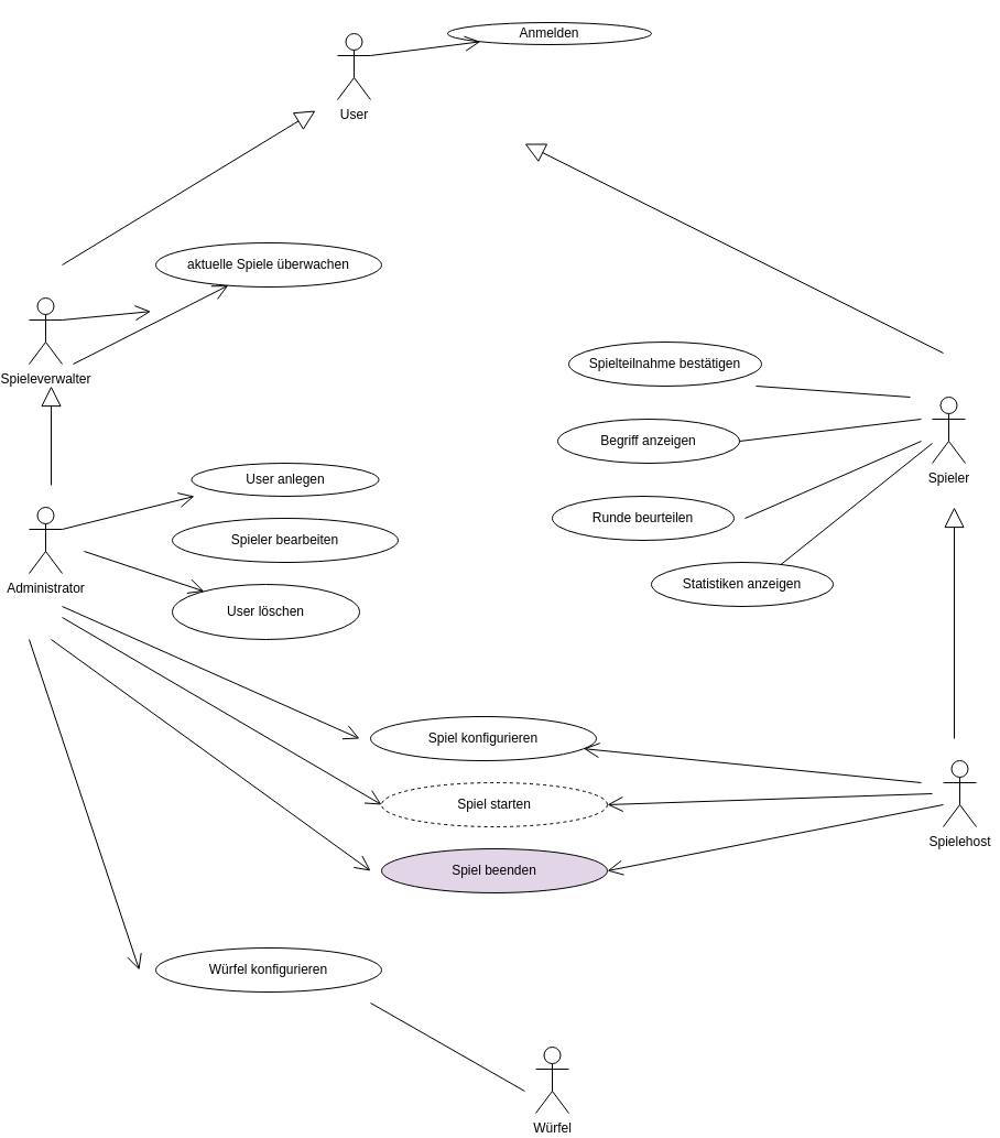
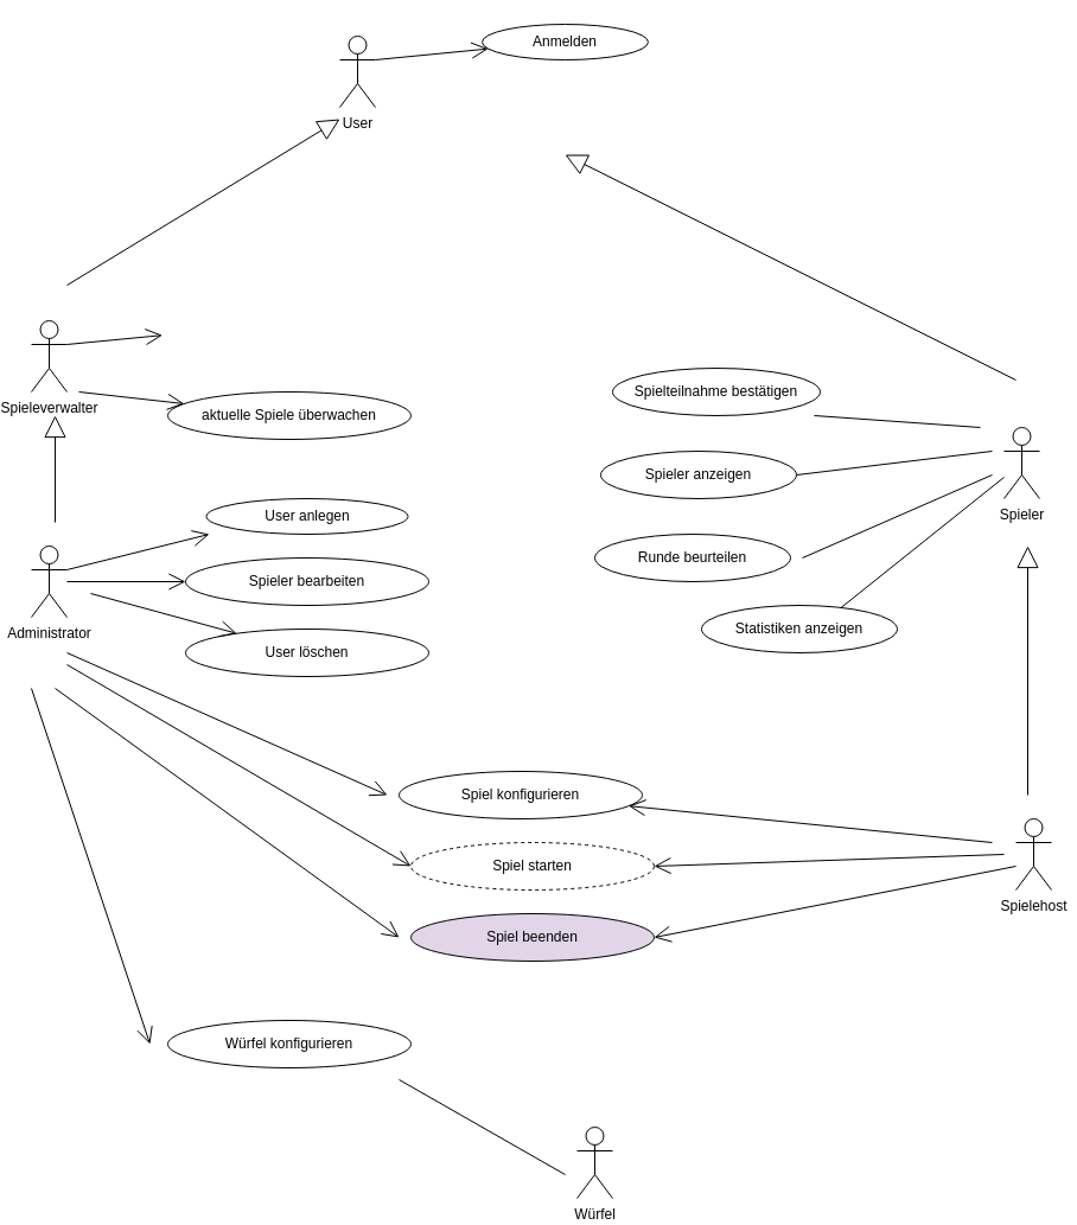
  <mxCell id="0" />
  <mxCell id="1" parent="0" />
  <mxCell id="2" value="" style="endArrow=none;endFill=0;endSize=12;html=1;" edge="1" parent="1" source="36"><mxGeometry width="160" relative="1" as="geometry"><mxPoint x="30" y="214.5" as="sourcePoint" /><mxPoint x="680" y="530" as="targetPoint" /></mxGeometry></mxCell>
- <mxCell id="3" value="&lt;div&gt;User&lt;/div&gt;" style="shape=umlActor;verticalLabelPosition=bottom;verticalAlign=top;html=1;" vertex="1" parent="1"><mxGeometry x="300" y="30" width="30" height="60" as="geometry" /></mxCell>
- <mxCell id="4" value="&lt;div&gt;Anmelden&lt;/div&gt;" style="ellipse;whiteSpace=wrap;html=1;" vertex="1" parent="1"><mxGeometry x="400" y="20" width="185" height="20" as="geometry" /></mxCell>
+ <mxCell id="3" value="&lt;div&gt;User&lt;/div&gt;" style="shape=umlActor;verticalLabelPosition=bottom;verticalAlign=top;html=1;" vertex="1" parent="1"><mxGeometry x="280" y="30" width="30" height="60" as="geometry" /></mxCell>
+ <mxCell id="4" value="&lt;div&gt;Anmelden&lt;/div&gt;" style="ellipse;whiteSpace=wrap;html=1;" vertex="1" parent="1"><mxGeometry x="400" y="20" width="140" height="30" as="geometry" /></mxCell>
  <mxCell id="5" value="" style="endArrow=open;endFill=1;endSize=12;html=1;exitX=1;exitY=0.333;exitDx=0;exitDy=0;exitPerimeter=0;" edge="1" parent="1" source="3" target="4"><mxGeometry width="160" relative="1" as="geometry"><mxPoint x="390" y="30" as="sourcePoint" /><mxPoint x="490" y="-50" as="targetPoint" /></mxGeometry></mxCell>
  <mxCell id="6" value="Spieleverwalter" style="shape=umlActor;verticalLabelPosition=bottom;verticalAlign=top;html=1;" vertex="1" parent="1"><mxGeometry x="20" y="270" width="30" height="60" as="geometry" /></mxCell>
  <mxCell id="7" value="" style="endArrow=open;endFill=1;endSize=12;html=1;exitX=1;exitY=0.333;exitDx=0;exitDy=0;exitPerimeter=0;" edge="1" parent="1" source="6"><mxGeometry width="160" relative="1" as="geometry"><mxPoint x="110" y="270" as="sourcePoint" /><mxPoint x="130.471" y="282.212" as="targetPoint" /></mxGeometry></mxCell>
- <mxCell id="8" value="aktuelle Spiele überwachen" style="ellipse;whiteSpace=wrap;html=1;" vertex="1" parent="1"><mxGeometry x="135" y="220" width="205" height="40" as="geometry" /></mxCell>
+ <mxCell id="8" value="aktuelle Spiele überwachen" style="ellipse;whiteSpace=wrap;html=1;" vertex="1" parent="1"><mxGeometry x="135" y="330" width="205" height="40" as="geometry" /></mxCell>
  <mxCell id="9" value="" style="endArrow=open;endFill=1;endSize=12;html=1;" edge="1" parent="1" target="8"><mxGeometry width="160" relative="1" as="geometry"><mxPoint x="60" y="330" as="sourcePoint" /><mxPoint x="260" y="320" as="targetPoint" /></mxGeometry></mxCell>
  <mxCell id="10" value="Administrator" style="shape=umlActor;verticalLabelPosition=bottom;verticalAlign=top;html=1;" vertex="1" parent="1"><mxGeometry x="20" y="460" width="30" height="60" as="geometry" /></mxCell>
  <mxCell id="11" value="User anlegen" style="ellipse;whiteSpace=wrap;html=1;" vertex="1" parent="1"><mxGeometry x="167.5" y="420" width="170" height="30" as="geometry" /></mxCell>
  <mxCell id="12" value="Spieler bearbeiten" style="ellipse;whiteSpace=wrap;html=1;" vertex="1" parent="1"><mxGeometry x="150" y="470" width="205" height="40" as="geometry" /></mxCell>
  <mxCell id="13" value="" style="endArrow=open;endFill=1;endSize=12;html=1;exitX=1;exitY=0.333;exitDx=0;exitDy=0;exitPerimeter=0;" edge="1" parent="1" source="10"><mxGeometry width="160" relative="1" as="geometry"><mxPoint x="150" y="405" as="sourcePoint" /><mxPoint x="170" y="450" as="targetPoint" /></mxGeometry></mxCell>
- <mxCell id="15" value="User löschen" style="ellipse;whiteSpace=wrap;html=1;" vertex="1" parent="1"><mxGeometry x="150" y="530" width="170" height="50" as="geometry" /></mxCell>
+ <mxCell id="14" value="" style="endArrow=open;endFill=1;endSize=12;html=1;" edge="1" parent="1" source="10" target="12"><mxGeometry width="160" relative="1" as="geometry"><mxPoint x="150" y="419" as="sourcePoint" /><mxPoint x="320" y="405" as="targetPoint" /></mxGeometry></mxCell>
+ <mxCell id="15" value="User löschen" style="ellipse;whiteSpace=wrap;html=1;" vertex="1" parent="1"><mxGeometry x="150" y="530" width="205" height="40" as="geometry" /></mxCell>
  <mxCell id="16" value="" style="endArrow=open;endFill=1;endSize=12;html=1;" edge="1" parent="1" target="15"><mxGeometry width="160" relative="1" as="geometry"><mxPoint x="70" y="500" as="sourcePoint" /><mxPoint x="300" y="455" as="targetPoint" /></mxGeometry></mxCell>
  <mxCell id="17" value="" style="endArrow=block;endSize=16;endFill=0;html=1;" edge="1" parent="1"><mxGeometry width="160" relative="1" as="geometry"><mxPoint x="40" y="440" as="sourcePoint" /><mxPoint x="40" y="350" as="targetPoint" /></mxGeometry></mxCell>
  <mxCell id="18" value="" style="endArrow=block;endSize=16;endFill=0;html=1;" edge="1" parent="1"><mxGeometry width="160" relative="1" as="geometry"><mxPoint x="50" y="240" as="sourcePoint" /><mxPoint x="280" y="100" as="targetPoint" /></mxGeometry></mxCell>
  <mxCell id="19" value="&lt;div&gt;Spiel starten&lt;/div&gt;" style="ellipse;whiteSpace=wrap;html=1;dashed=1;" vertex="1" parent="1"><mxGeometry x="340" y="710" width="205" height="40" as="geometry" /></mxCell>
  <mxCell id="20" value="Spiel beenden" style="ellipse;whiteSpace=wrap;html=1;fillColor=#e1d5e7;" vertex="1" parent="1"><mxGeometry x="340" y="770" width="205" height="40" as="geometry" /></mxCell>
  <mxCell id="21" value="Spiel konfigurieren" style="ellipse;whiteSpace=wrap;html=1;" vertex="1" parent="1"><mxGeometry x="330" y="650" width="205" height="40" as="geometry" /></mxCell>
  <mxCell id="22" value="Spielehost" style="shape=umlActor;verticalLabelPosition=bottom;verticalAlign=top;html=1;" vertex="1" parent="1"><mxGeometry x="850" y="690" width="30" height="60" as="geometry" /></mxCell>
  <mxCell id="23" value="" style="endArrow=block;endSize=16;endFill=0;html=1;" edge="1" parent="1"><mxGeometry width="160" relative="1" as="geometry"><mxPoint x="850" y="320" as="sourcePoint" /><mxPoint x="470" y="130" as="targetPoint" /></mxGeometry></mxCell>
  <mxCell id="24" value="" style="endArrow=block;endSize=16;endFill=0;html=1;" edge="1" parent="1" source="36"><mxGeometry width="160" relative="1" as="geometry"><mxPoint x="870" y="670" as="sourcePoint" /><mxPoint x="870" y="360" as="targetPoint" /></mxGeometry></mxCell>
  <mxCell id="25" value="" style="endArrow=open;endFill=1;endSize=12;html=1;" edge="1" parent="1"><mxGeometry width="160" relative="1" as="geometry"><mxPoint x="50" y="550" as="sourcePoint" /><mxPoint x="320" y="670" as="targetPoint" /></mxGeometry></mxCell>
  <mxCell id="26" value="" style="endArrow=open;endFill=1;endSize=12;html=1;" edge="1" parent="1"><mxGeometry width="160" relative="1" as="geometry"><mxPoint x="40" y="580" as="sourcePoint" /><mxPoint x="330" y="790" as="targetPoint" /></mxGeometry></mxCell>
  <mxCell id="27" value="" style="endArrow=open;endFill=1;endSize=12;html=1;entryX=0;entryY=0.5;entryDx=0;entryDy=0;" edge="1" parent="1" target="19"><mxGeometry width="160" relative="1" as="geometry"><mxPoint x="50" y="560" as="sourcePoint" /><mxPoint x="263.147" y="703.694" as="targetPoint" /></mxGeometry></mxCell>
  <mxCell id="28" value="Statistiken anzeigen" style="ellipse;whiteSpace=wrap;html=1;" vertex="1" parent="1"><mxGeometry x="585" y="510" width="165" height="40" as="geometry" /></mxCell>
  <mxCell id="29" value="Würfel konfigurieren" style="ellipse;whiteSpace=wrap;html=1;" vertex="1" parent="1"><mxGeometry x="135" y="860" width="205" height="40" as="geometry" /></mxCell>
  <mxCell id="30" value="" style="endArrow=open;endFill=1;endSize=12;html=1;" edge="1" parent="1"><mxGeometry width="160" relative="1" as="geometry"><mxPoint x="20" y="580" as="sourcePoint" /><mxPoint x="120" y="880" as="targetPoint" /></mxGeometry></mxCell>
  <mxCell id="31" value="Würfel" style="shape=umlActor;verticalLabelPosition=bottom;verticalAlign=top;html=1;" vertex="1" parent="1"><mxGeometry x="480" y="950" width="30" height="60" as="geometry" /></mxCell>
  <mxCell id="32" value="" style="endArrow=none;endFill=0;endSize=12;html=1;" edge="1" parent="1"><mxGeometry width="160" relative="1" as="geometry"><mxPoint x="330" y="910" as="sourcePoint" /><mxPoint x="470" y="990" as="targetPoint" /></mxGeometry></mxCell>
  <mxCell id="33" value="" style="endArrow=open;endFill=1;endSize=12;html=1;" edge="1" parent="1" target="21"><mxGeometry width="160" relative="1" as="geometry"><mxPoint x="830" y="710" as="sourcePoint" /><mxPoint x="550" y="670" as="targetPoint" /></mxGeometry></mxCell>
  <mxCell id="34" value="" style="endArrow=open;endFill=1;endSize=12;html=1;entryX=1;entryY=0.5;entryDx=0;entryDy=0;" edge="1" parent="1" target="19"><mxGeometry width="160" relative="1" as="geometry"><mxPoint x="840" y="720" as="sourcePoint" /><mxPoint x="560" y="730" as="targetPoint" /></mxGeometry></mxCell>
  <mxCell id="35" value="" style="endArrow=open;endFill=1;endSize=12;html=1;entryX=1;entryY=0.5;entryDx=0;entryDy=0;" edge="1" parent="1" target="20"><mxGeometry width="160" relative="1" as="geometry"><mxPoint x="850" y="730" as="sourcePoint" /><mxPoint x="550" y="790" as="targetPoint" /></mxGeometry></mxCell>
  <mxCell id="36" value="&lt;div&gt;Spieler&lt;/div&gt;" style="shape=umlActor;verticalLabelPosition=bottom;verticalAlign=top;html=1;" vertex="1" parent="1"><mxGeometry x="840" y="360" width="30" height="60" as="geometry" /></mxCell>
  <mxCell id="37" value="" style="endArrow=block;endSize=16;endFill=0;html=1;" edge="1" parent="1"><mxGeometry width="160" relative="1" as="geometry"><mxPoint x="860" y="670" as="sourcePoint" /><mxPoint x="860" y="460" as="targetPoint" /></mxGeometry></mxCell>
  <mxCell id="38" value="Spielteilnahme bestätigen" style="ellipse;whiteSpace=wrap;html=1;" vertex="1" parent="1"><mxGeometry x="510" y="310" width="175" height="40" as="geometry" /></mxCell>
- <mxCell id="39" value="Begriff anzeigen" style="ellipse;whiteSpace=wrap;html=1;" vertex="1" parent="1"><mxGeometry x="500" y="380" width="165" height="40" as="geometry" /></mxCell>
+ <mxCell id="39" value="Spieler anzeigen" style="ellipse;whiteSpace=wrap;html=1;" vertex="1" parent="1"><mxGeometry x="500" y="380" width="165" height="40" as="geometry" /></mxCell>
  <mxCell id="40" value="Runde beurteilen" style="ellipse;whiteSpace=wrap;html=1;" vertex="1" parent="1"><mxGeometry x="495" y="450" width="165" height="40" as="geometry" /></mxCell>
  <mxCell id="41" value="" style="endArrow=none;endFill=0;endSize=12;html=1;" edge="1" parent="1"><mxGeometry width="160" relative="1" as="geometry"><mxPoint x="830" y="400" as="sourcePoint" /><mxPoint x="670" y="470" as="targetPoint" /></mxGeometry></mxCell>
  <mxCell id="42" value="" style="endArrow=none;endFill=0;endSize=12;html=1;entryX=1;entryY=0.5;entryDx=0;entryDy=0;" edge="1" parent="1" target="39"><mxGeometry width="160" relative="1" as="geometry"><mxPoint x="830" y="380" as="sourcePoint" /><mxPoint x="700" y="550" as="targetPoint" /></mxGeometry></mxCell>
  <mxCell id="43" value="" style="endArrow=none;endFill=0;endSize=12;html=1;" edge="1" parent="1"><mxGeometry width="160" relative="1" as="geometry"><mxPoint x="820" y="360" as="sourcePoint" /><mxPoint x="680" y="350" as="targetPoint" /></mxGeometry></mxCell>
